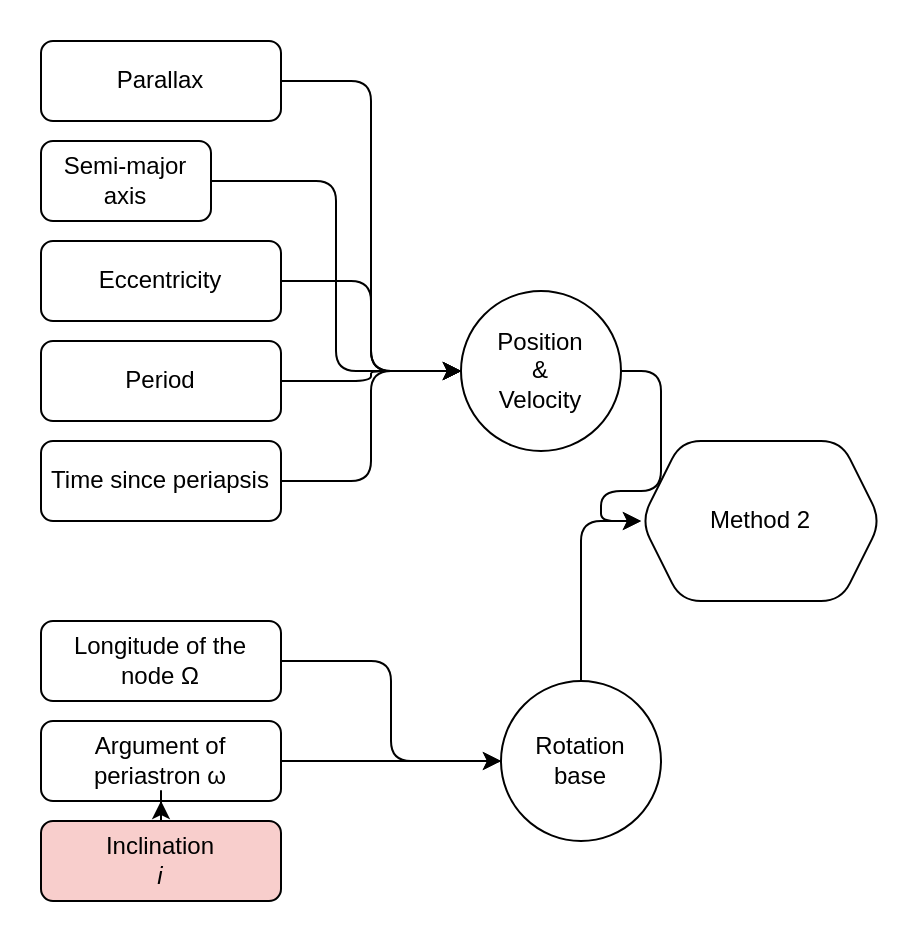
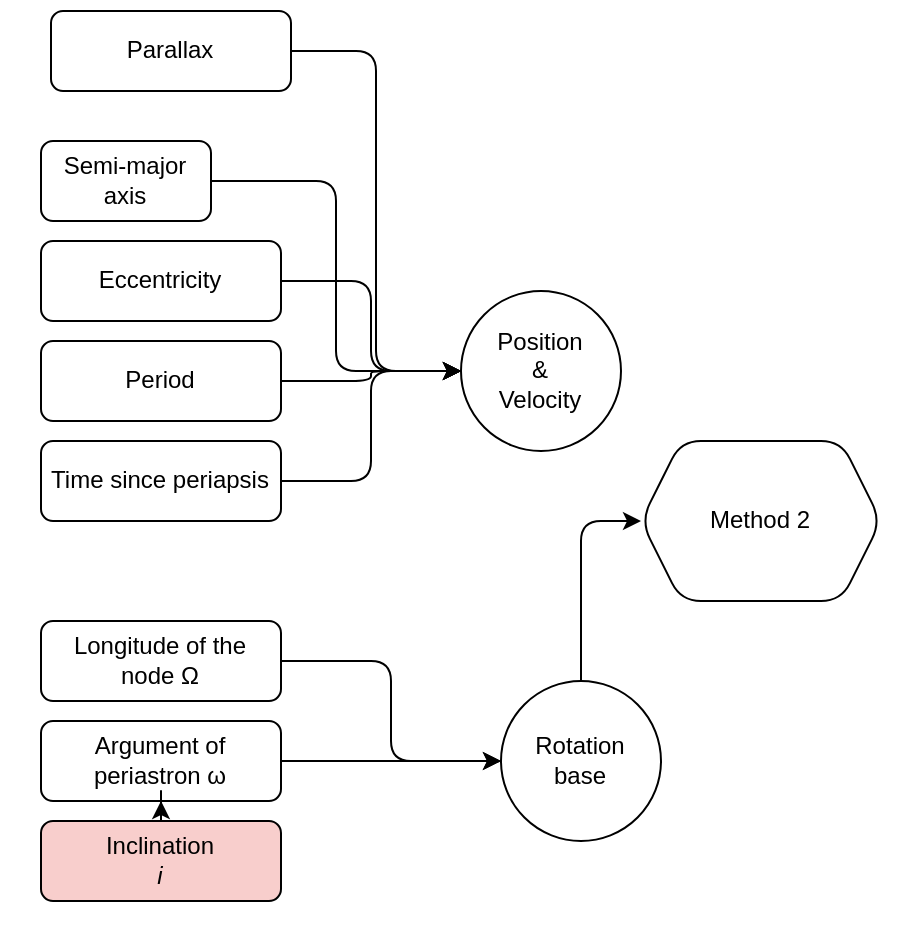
  <mxCell id="0" />
  <mxCell id="1" parent="0" />
  <mxCell id="2" value="Method 2" style="shape=hexagon;perimeter=hexagonPerimeter2;whiteSpace=wrap;html=1;fixedSize=1;rounded=1;" parent="1" vertex="1"><mxGeometry x="320" y="220" width="120" height="80" as="geometry" /></mxCell>
  <mxCell id="3" style="edgeStyle=orthogonalEdgeStyle;rounded=1;orthogonalLoop=1;jettySize=auto;html=1;entryX=0;entryY=0.5;entryDx=0;entryDy=0;" parent="1" source="4" target="6" edge="1"><mxGeometry relative="1" as="geometry" /></mxCell>
  <mxCell id="4" value="Semi-major axis" style="rounded=1;whiteSpace=wrap;html=1;" parent="1" vertex="1"><mxGeometry x="20" y="70" width="85" height="40" as="geometry" /></mxCell>
- <mxCell id="5" style="edgeStyle=orthogonalEdgeStyle;rounded=1;orthogonalLoop=1;jettySize=auto;html=1;entryX=0;entryY=0.5;entryDx=0;entryDy=0;" parent="1" source="6" target="2" edge="1"><mxGeometry relative="1" as="geometry" /></mxCell>
  <mxCell id="6" value="Position&lt;br&gt;&amp;amp;&lt;br&gt;Velocity" style="ellipse;whiteSpace=wrap;html=1;aspect=fixed;rounded=1;" parent="1" vertex="1"><mxGeometry x="230" y="145" width="80" height="80" as="geometry" /></mxCell>
  <mxCell id="7" style="edgeStyle=orthogonalEdgeStyle;rounded=1;orthogonalLoop=1;jettySize=auto;html=1;entryX=0;entryY=0.5;entryDx=0;entryDy=0;" parent="1" source="8" target="2" edge="1"><mxGeometry relative="1" as="geometry" /></mxCell>
  <mxCell id="8" value="Rotation&lt;br&gt;base" style="ellipse;whiteSpace=wrap;html=1;aspect=fixed;rounded=1;" parent="1" vertex="1"><mxGeometry x="250" y="340" width="80" height="80" as="geometry" /></mxCell>
  <mxCell id="9" style="edgeStyle=orthogonalEdgeStyle;rounded=1;orthogonalLoop=1;jettySize=auto;html=1;entryX=0;entryY=0.5;entryDx=0;entryDy=0;" parent="1" source="10" target="6" edge="1"><mxGeometry relative="1" as="geometry" /></mxCell>
- <mxCell id="10" value="Parallax" style="rounded=1;whiteSpace=wrap;html=1;" parent="1" vertex="1"><mxGeometry x="20" y="20" width="120" height="40" as="geometry" /></mxCell>
+ <mxCell id="10" value="Parallax" style="rounded=1;whiteSpace=wrap;html=1;" parent="1" vertex="1"><mxGeometry x="25" y="5" width="120" height="40" as="geometry" /></mxCell>
  <mxCell id="11" style="edgeStyle=orthogonalEdgeStyle;rounded=1;orthogonalLoop=1;jettySize=auto;html=1;" parent="1" source="12" target="6" edge="1"><mxGeometry relative="1" as="geometry" /></mxCell>
  <mxCell id="12" value="Eccentricity" style="rounded=1;whiteSpace=wrap;html=1;" parent="1" vertex="1"><mxGeometry x="20" y="120" width="120" height="40" as="geometry" /></mxCell>
  <mxCell id="13" style="edgeStyle=orthogonalEdgeStyle;rounded=1;orthogonalLoop=1;jettySize=auto;html=1;entryX=0;entryY=0.5;entryDx=0;entryDy=0;" parent="1" source="14" target="6" edge="1"><mxGeometry relative="1" as="geometry" /></mxCell>
  <mxCell id="14" value="Period" style="rounded=1;whiteSpace=wrap;html=1;" parent="1" vertex="1"><mxGeometry x="20" y="170" width="120" height="40" as="geometry" /></mxCell>
  <mxCell id="15" style="edgeStyle=orthogonalEdgeStyle;rounded=1;orthogonalLoop=1;jettySize=auto;html=1;entryX=0;entryY=0.5;entryDx=0;entryDy=0;" parent="1" source="16" target="6" edge="1"><mxGeometry relative="1" as="geometry" /></mxCell>
  <mxCell id="16" value="Time since periapsis" style="rounded=1;whiteSpace=wrap;html=1;" parent="1" vertex="1"><mxGeometry x="20" y="220" width="120" height="40" as="geometry" /></mxCell>
  <mxCell id="17" style="edgeStyle=orthogonalEdgeStyle;rounded=1;orthogonalLoop=1;jettySize=auto;html=1;" parent="1" source="18" target="8" edge="1"><mxGeometry relative="1" as="geometry" /></mxCell>
  <mxCell id="18" value="Longitude of the &lt;br&gt;node Ω" style="rounded=1;whiteSpace=wrap;html=1;" parent="1" vertex="1"><mxGeometry x="20" y="310" width="120" height="40" as="geometry" /></mxCell>
  <mxCell id="19" style="edgeStyle=orthogonalEdgeStyle;rounded=1;orthogonalLoop=1;jettySize=auto;html=1;entryX=0;entryY=0.5;entryDx=0;entryDy=0;" parent="1" source="20" target="8" edge="1"><mxGeometry relative="1" as="geometry" /></mxCell>
  <mxCell id="20" value="Argument of periastron ω" style="rounded=1;whiteSpace=wrap;html=1;" parent="1" vertex="1"><mxGeometry x="20" y="360" width="120" height="40" as="geometry" /></mxCell>
  <mxCell id="21" style="edgeStyle=orthogonalEdgeStyle;rounded=1;orthogonalLoop=1;jettySize=auto;html=1;" parent="1" source="22" target="20" edge="1"><mxGeometry relative="1" as="geometry" /></mxCell>
  <mxCell id="22" value="Inclination &lt;br&gt;&lt;i&gt;i&lt;/i&gt;" style="rounded=1;whiteSpace=wrap;html=1;fillColor=#f8cecc;" parent="1" vertex="1"><mxGeometry x="20" y="410" width="120" height="40" as="geometry" /></mxCell>
